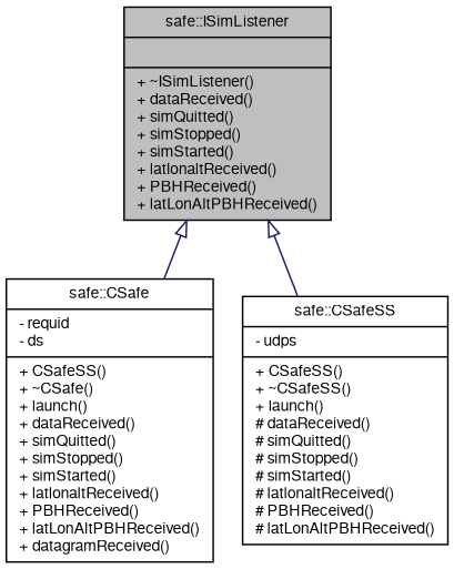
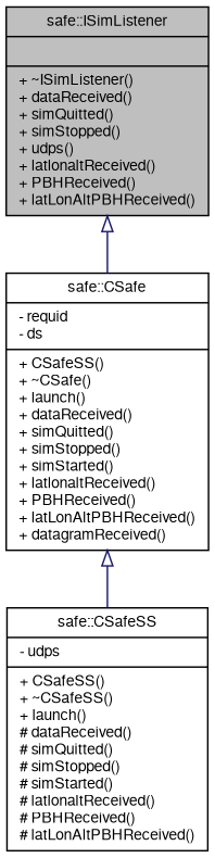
  digraph {
    node [color=black fontname=FreeSans fontsize=10 shape=record]
    edge [arrowtail=onormal color=midnightblue dir=back fontname=FreeSans fontsize=10 labelfontname=FreeSans labelfontsize=10 style=solid]
-   n1 [fillcolor=grey75 fontcolor=black height=0.2 label="{safe::ISimListener\n||+ ~ISimListener()\l+ dataReceived()\l+ simQuitted()\l+ simStopped()\l+ simStarted()\l+ latlonaltReceived()\l+ PBHReceived()\l+ latLonAltPBHReceived()\l}" style=filled width=0.4]
+   n1 [fillcolor=grey75 fontcolor=black height=0.2 label="{safe::ISimListener\n||+ ~ISimListener()\l+ dataReceived()\l+ simQuitted()\l+ simStopped()\l+ udps()\l+ latlonaltReceived()\l+ PBHReceived()\l+ latLonAltPBHReceived()\l}" style=filled width=0.4]
    n2 [height=0.2 label="{safe::CSafe\n|- requid\l- ds\l|+ CSafeSS()\l+ ~CSafe()\l+ launch()\l+ dataReceived()\l+ simQuitted()\l+ simStopped()\l+ simStarted()\l+ latlonaltReceived()\l+ PBHReceived()\l+ latLonAltPBHReceived()\l+ datagramReceived()\l}" width=0.4]
    n3 [height=0.2 label="{safe::CSafeSS\n|- udps\l|+ CSafeSS()\l+ ~CSafeSS()\l+ launch()\l# dataReceived()\l# simQuitted()\l# simStopped()\l# simStarted()\l# latlonaltReceived()\l# PBHReceived()\l# latLonAltPBHReceived()\l}" width=0.4]
    n1 -> n2
-   n1 -> n3
+   n2 -> n3
  }
